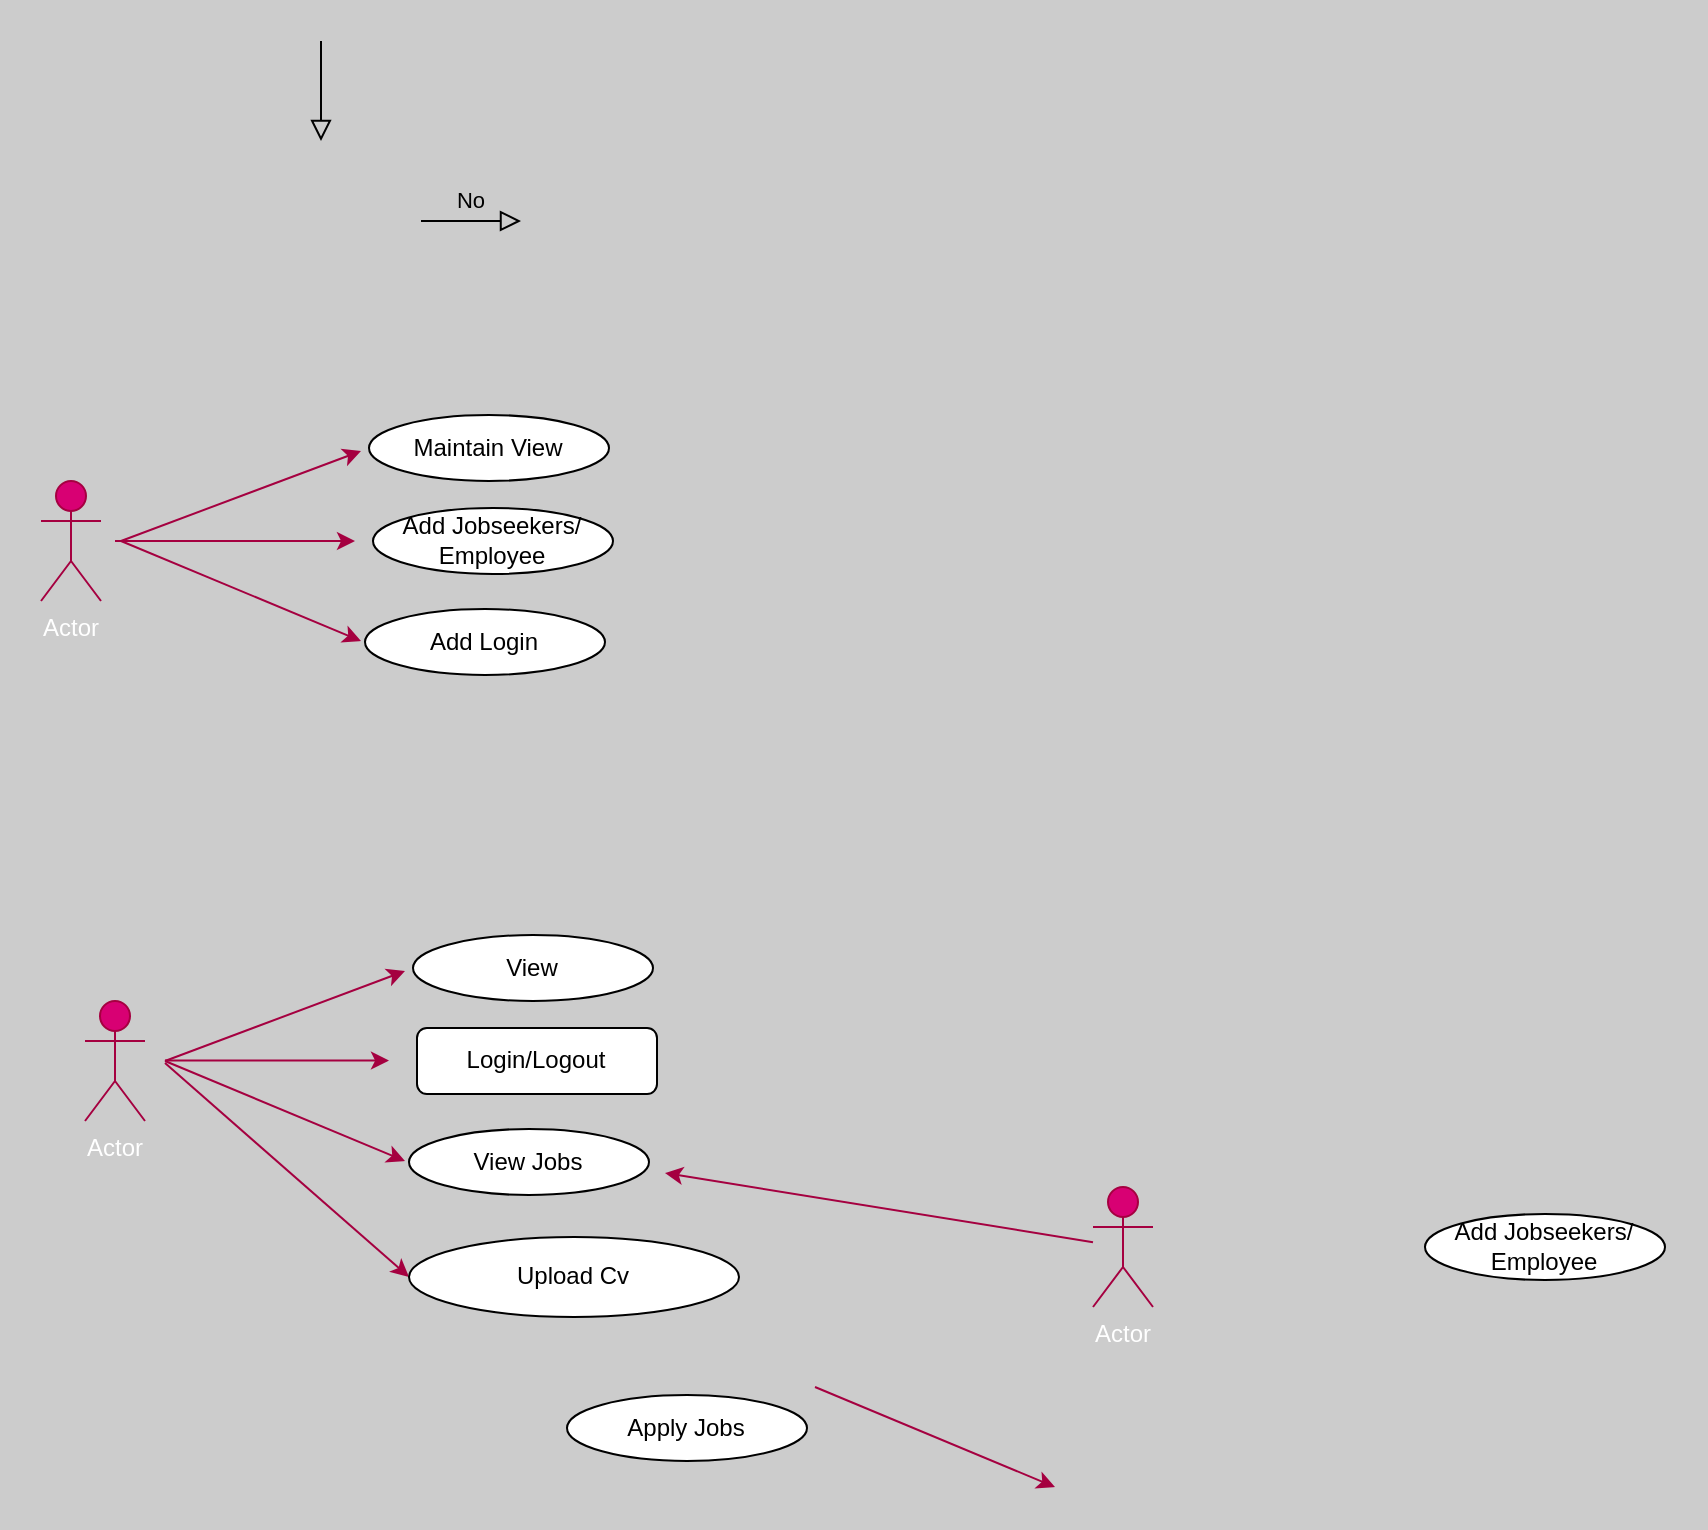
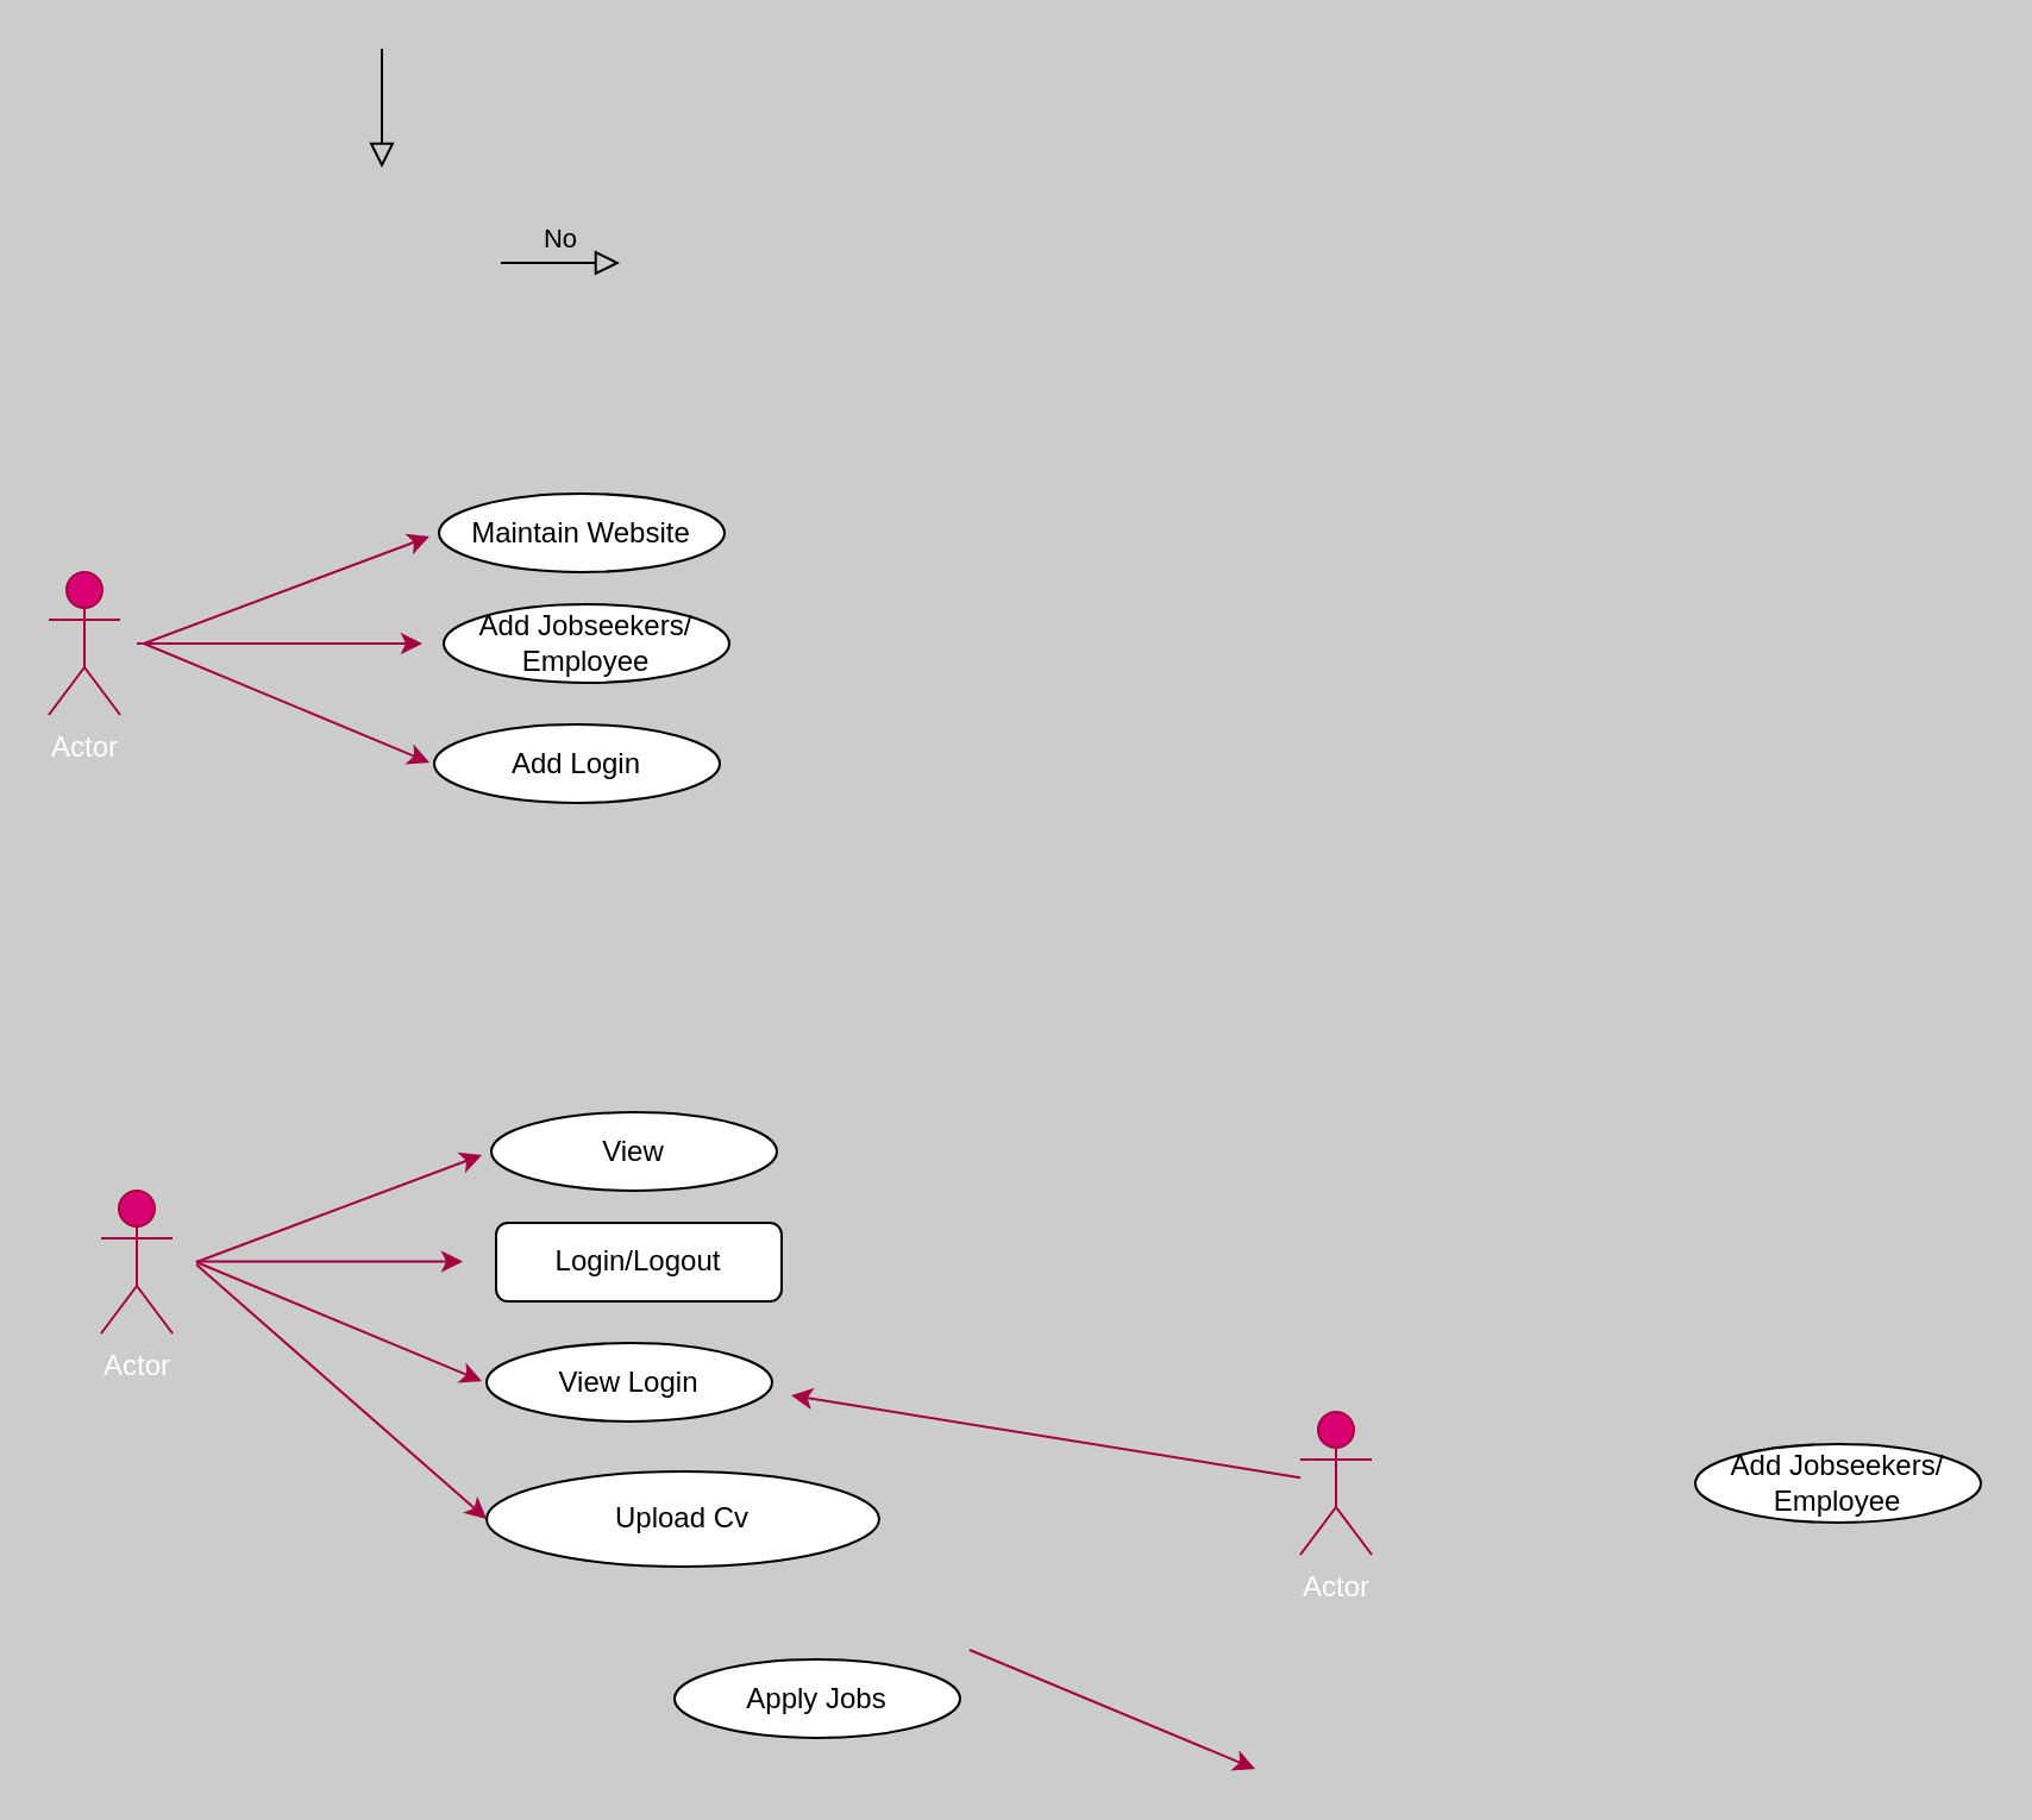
  <mxCell id="0" />
  <mxCell id="1" parent="0" />
  <mxCell id="2" value="" style="rounded=0;html=1;jettySize=auto;orthogonalLoop=1;fontSize=11;endArrow=block;endFill=0;endSize=8;strokeWidth=1;shadow=0;labelBackgroundColor=none;edgeStyle=orthogonalEdgeStyle;" parent="1" edge="1"><mxGeometry relative="1" as="geometry"><mxPoint x="160" y="20" as="sourcePoint" /><mxPoint x="160" y="70" as="targetPoint" /></mxGeometry></mxCell>
  <mxCell id="3" value="No" style="edgeStyle=orthogonalEdgeStyle;rounded=0;html=1;jettySize=auto;orthogonalLoop=1;fontSize=11;endArrow=block;endFill=0;endSize=8;strokeWidth=1;shadow=0;labelBackgroundColor=none;" parent="1" edge="1"><mxGeometry y="10" relative="1" as="geometry"><mxPoint as="offset" /><mxPoint x="210" y="110" as="sourcePoint" /><mxPoint x="260" y="110" as="targetPoint" /></mxGeometry></mxCell>
  <mxCell id="4" value="Actor" style="shape=umlActor;verticalLabelPosition=bottom;verticalAlign=top;html=1;outlineConnect=0;fillColor=#d80073;strokeColor=#A50040;fontColor=#ffffff;" vertex="1" parent="1"><mxGeometry x="20" y="240" width="30" height="60" as="geometry" /></mxCell>
  <mxCell id="5" value="" style="endArrow=classic;html=1;fillColor=#d80073;strokeColor=#A50040;" edge="1" parent="1"><mxGeometry width="50" height="50" relative="1" as="geometry"><mxPoint x="60" y="270" as="sourcePoint" /><mxPoint x="180" y="225" as="targetPoint" /></mxGeometry></mxCell>
  <mxCell id="6" value="" style="endArrow=classic;html=1;fillColor=#d80073;strokeColor=#A50040;" edge="1" parent="1"><mxGeometry width="50" height="50" relative="1" as="geometry"><mxPoint x="57" y="270" as="sourcePoint" /><mxPoint x="177" y="270" as="targetPoint" /><Array as="points"><mxPoint x="109" y="270" /></Array></mxGeometry></mxCell>
  <mxCell id="7" value="" style="endArrow=classic;html=1;fillColor=#d80073;strokeColor=#A50040;" edge="1" parent="1"><mxGeometry width="50" height="50" relative="1" as="geometry"><mxPoint x="60" y="270" as="sourcePoint" /><mxPoint x="180" y="320" as="targetPoint" /></mxGeometry></mxCell>
  <mxCell id="8" value="Add Login" style="ellipse;whiteSpace=wrap;html=1;" vertex="1" parent="1"><mxGeometry x="182" y="304" width="120" height="33" as="geometry" /></mxCell>
  <mxCell id="9" value="Add Jobseekers/ Employee" style="ellipse;whiteSpace=wrap;html=1;" vertex="1" parent="1"><mxGeometry x="186" y="253.5" width="120" height="33" as="geometry" /></mxCell>
- <mxCell id="10" value="Maintain View" style="ellipse;whiteSpace=wrap;html=1;" vertex="1" parent="1"><mxGeometry x="184" y="207" width="120" height="33" as="geometry" /></mxCell>
+ <mxCell id="10" value="Maintain Website" style="ellipse;whiteSpace=wrap;html=1;" vertex="1" parent="1"><mxGeometry x="184" y="207" width="120" height="33" as="geometry" /></mxCell>
  <mxCell id="11" value="Actor" style="shape=umlActor;verticalLabelPosition=bottom;verticalAlign=top;html=1;outlineConnect=0;fillColor=#d80073;strokeColor=#A50040;fontColor=#ffffff;" vertex="1" parent="1"><mxGeometry x="42" y="500" width="30" height="60" as="geometry" /></mxCell>
  <mxCell id="12" value="" style="endArrow=classic;html=1;fillColor=#d80073;strokeColor=#A50040;" edge="1" parent="1"><mxGeometry width="50" height="50" relative="1" as="geometry"><mxPoint x="82" y="530" as="sourcePoint" /><mxPoint x="202" y="485" as="targetPoint" /></mxGeometry></mxCell>
  <mxCell id="13" value="" style="endArrow=classic;html=1;fillColor=#d80073;strokeColor=#A50040;" edge="1" parent="1"><mxGeometry width="50" height="50" relative="1" as="geometry"><mxPoint x="82" y="529.8" as="sourcePoint" /><mxPoint x="194" y="529.8" as="targetPoint" /><Array as="points" /></mxGeometry></mxCell>
  <mxCell id="14" value="" style="endArrow=classic;html=1;fillColor=#d80073;strokeColor=#A50040;" edge="1" parent="1"><mxGeometry width="50" height="50" relative="1" as="geometry"><mxPoint x="82" y="530" as="sourcePoint" /><mxPoint x="202" y="580" as="targetPoint" /></mxGeometry></mxCell>
- <mxCell id="15" value="View Jobs" style="ellipse;whiteSpace=wrap;html=1;" vertex="1" parent="1"><mxGeometry x="204" y="564" width="120" height="33" as="geometry" /></mxCell>
+ <mxCell id="15" value="View Login" style="ellipse;whiteSpace=wrap;html=1;" vertex="1" parent="1"><mxGeometry x="204" y="564" width="120" height="33" as="geometry" /></mxCell>
  <mxCell id="16" value="Login/Logout" style="whiteSpace=wrap;html=1;rounded=1;" vertex="1" parent="1"><mxGeometry x="208" y="513.5" width="120" height="33" as="geometry" /></mxCell>
  <mxCell id="17" value="View" style="ellipse;whiteSpace=wrap;html=1;" vertex="1" parent="1"><mxGeometry x="206" y="467" width="120" height="33" as="geometry" /></mxCell>
  <mxCell id="18" value="Actor" style="shape=umlActor;verticalLabelPosition=bottom;verticalAlign=top;html=1;outlineConnect=0;fillColor=#d80073;strokeColor=#A50040;fontColor=#ffffff;" vertex="1" parent="1"><mxGeometry x="546" y="593" width="30" height="60" as="geometry" /></mxCell>
  <mxCell id="19" value="" style="endArrow=classic;html=1;fillColor=#d80073;strokeColor=#A50040;" edge="1" parent="1" source="18"><mxGeometry width="50" height="50" relative="1" as="geometry"><mxPoint x="586" y="623" as="sourcePoint" /><mxPoint x="332" y="586" as="targetPoint" /></mxGeometry></mxCell>
  <mxCell id="20" value="" style="endArrow=classic;html=1;fillColor=#d80073;strokeColor=#A50040;entryX=0;entryY=0.5;entryDx=0;entryDy=0;" edge="1" parent="1" target="22"><mxGeometry width="50" height="50" relative="1" as="geometry"><mxPoint x="82" y="531" as="sourcePoint" /><mxPoint x="210" y="625" as="targetPoint" /><Array as="points" /></mxGeometry></mxCell>
  <mxCell id="21" value="" style="endArrow=classic;html=1;fillColor=#d80073;strokeColor=#A50040;" edge="1" parent="1"><mxGeometry width="50" height="50" relative="1" as="geometry"><mxPoint x="407" y="693" as="sourcePoint" /><mxPoint x="527" y="743" as="targetPoint" /></mxGeometry></mxCell>
  <mxCell id="22" value="Upload Cv" style="ellipse;whiteSpace=wrap;html=1;" vertex="1" parent="1"><mxGeometry x="204" y="618" width="165" height="40" as="geometry" /></mxCell>
  <mxCell id="23" value="Add Jobseekers/ Employee" style="ellipse;whiteSpace=wrap;html=1;" vertex="1" parent="1"><mxGeometry x="712" y="606.5" width="120" height="33" as="geometry" /></mxCell>
  <mxCell id="24" value="Apply Jobs" style="ellipse;whiteSpace=wrap;html=1;" vertex="1" parent="1"><mxGeometry x="283" y="697" width="120" height="33" as="geometry" /></mxCell>
